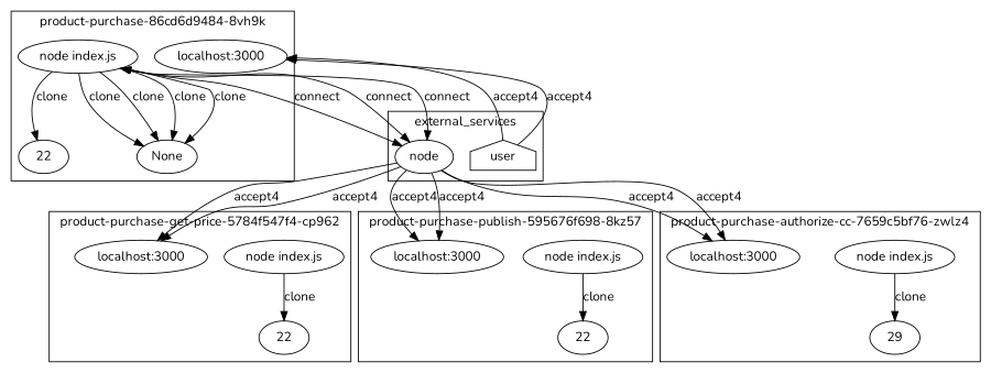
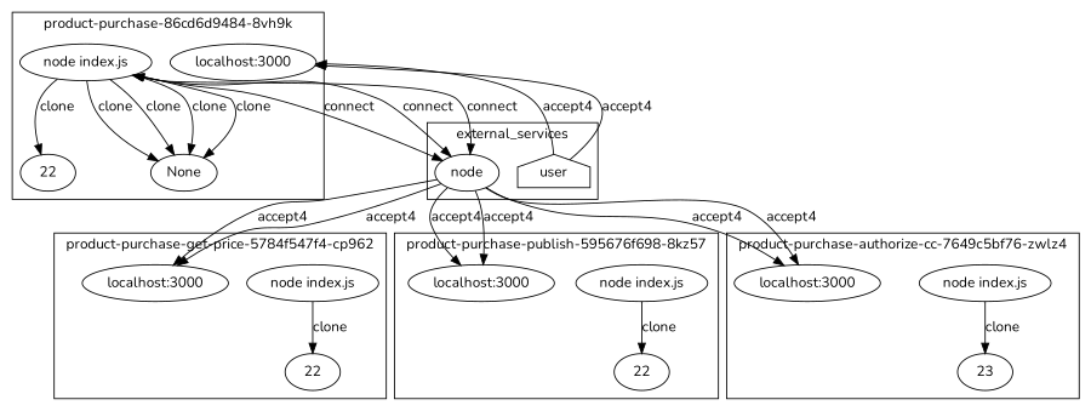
  digraph {
    fontname=Nunito
    node [fontname=Nunito]
    edge [fontname=Nunito]
    n1 [label="node index.js"]
    n2 [label=22]
    n3 [label="localhost:3000"]
    n4 [label="node index.js"]
    n5 [label=22]
    n6 [label="localhost:3000"]
    n7 [label="node index.js"]
-   n8 [label=29]
+   n8 [label=23]
    n9 [label="localhost:3000"]
    n10 [label="node index.js"]
    n11 [label=22]
    None
    n13 [label="localhost:3000"]
    n14 [label="node"]
    user [shape=house]
    subgraph cluster_1 {
      label=" product-purchase-get-price-5784f547f4-cp962 "
      n1
      n2
      n3
    }
    subgraph cluster_2 {
      label=" product-purchase-publish-595676f698-8kz57 "
      n4
      n5
      n6
    }
    subgraph cluster_3 {
-     label=" product-purchase-authorize-cc-7659c5bf76-zwlz4 "
+     label=" product-purchase-authorize-cc-7649c5bf76-zwlz4 "
      n7
      n8
      n9
    }
    subgraph cluster_4 {
      label=" product-purchase-86cd6d9484-8vh9k "
      n10
      n11
      None
      n13
    }
    subgraph cluster_5 {
      label=external_services
      n14
      user
    }
    n1 -> n2 [label=clone]
    n4 -> n5 [label=clone]
    n7 -> n8 [label=clone]
    n10 -> n11 [label=clone]
    n10 -> None [label=clone]
    n10 -> None [label=clone]
    n10 -> None [label=clone]
    n10 -> None [label=clone]
    n10 -> n14 [dir=both label=connect]
    n10 -> n14 [dir=both label=connect]
    n10 -> n14 [dir=both label=connect]
    n14 -> n3 [label=accept4]
    n14 -> n3 [label=accept4]
    n14 -> n6 [label=accept4]
    n14 -> n6 [label=accept4]
    n14 -> n9 [label=accept4]
    n14 -> n9 [label=accept4]
    user -> n13 [label=accept4]
    user -> n13 [label=accept4]
  }
